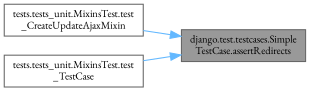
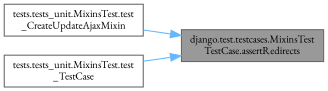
  digraph {
    fontname="EB Garamond"
    rankdir=RL
    node [color=grey40 fillcolor=white fontname="EB Garamond" fontsize=10 shape=box style=filled]
    edge [color=steelblue1 dir=back fontname="EB Garamond" fontsize=10 labelfontname=Helvetica labelfontsize=10 style=solid]
-   n1 [color=gray40 fillcolor=grey60 fontcolor=black height=0.2 label="django.test.testcases.Simple\lTestCase.assertRedirects" width=0.4]
+   n1 [color=gray40 fillcolor=grey60 fontcolor=black height=0.2 label="django.test.testcases.MixinsTest\lTestCase.assertRedirects" width=0.4]
    n2 [height=0.2 label="tests.tests_unit.MixinsTest.test\l_CreateUpdateAjaxMixin" width=0.4]
    n3 [height=0.2 label="tests.tests_unit.MixinsTest.test\l_TestCase" width=0.4]
    n1 -> n2
    n1 -> n3
  }
